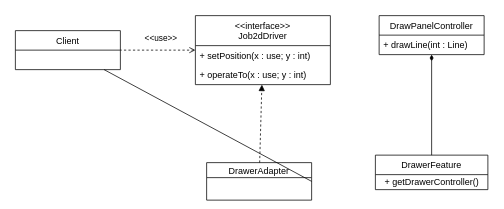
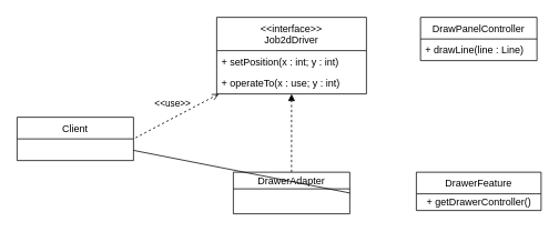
  <mxCell id="0" />
  <mxCell id="1" parent="0" />
- <mxCell id="2" value="Client" style="swimlane;fontStyle=0;childLayout=stackLayout;horizontal=1;startSize=26;fillColor=none;horizontalStack=0;resizeParent=1;resizeParentMax=0;resizeLast=0;collapsible=1;marginBottom=0;" vertex="1" parent="1"><mxGeometry x="20" y="40" width="140" height="52" as="geometry"><mxRectangle x="10" y="190" width="60" height="26" as="alternateBounds" /></mxGeometry></mxCell>
+ <mxCell id="2" value="Client" style="swimlane;fontStyle=0;childLayout=stackLayout;horizontal=1;startSize=26;fillColor=none;horizontalStack=0;resizeParent=1;resizeParentMax=0;resizeLast=0;collapsible=1;marginBottom=0;" vertex="1" parent="1"><mxGeometry x="20" y="140" width="140" height="52" as="geometry"><mxRectangle x="10" y="190" width="60" height="26" as="alternateBounds" /></mxGeometry></mxCell>
  <mxCell id="3" value="&lt;&lt;interface&gt;&gt;&#10;Job2dDriver" style="swimlane;fontStyle=0;childLayout=stackLayout;horizontal=1;startSize=40;fillColor=none;horizontalStack=0;resizeParent=1;resizeParentMax=0;resizeLast=0;collapsible=1;marginBottom=0;" vertex="1" parent="1"><mxGeometry x="260" y="20" width="180" height="92" as="geometry" /></mxCell>
- <mxCell id="4" value="+ setPosition(x : use; y : int)" style="text;strokeColor=none;fillColor=none;align=left;verticalAlign=top;spacingLeft=4;spacingRight=4;overflow=hidden;rotatable=0;points=[[0,0.5],[1,0.5]];portConstraint=eastwest;" vertex="1" parent="3"><mxGeometry y="40" width="180" height="26" as="geometry" /></mxCell>
+ <mxCell id="4" value="+ setPosition(x : int; y : int)" style="text;strokeColor=none;fillColor=none;align=left;verticalAlign=top;spacingLeft=4;spacingRight=4;overflow=hidden;rotatable=0;points=[[0,0.5],[1,0.5]];portConstraint=eastwest;" vertex="1" parent="3"><mxGeometry y="40" width="180" height="26" as="geometry" /></mxCell>
  <mxCell id="5" value="+ operateTo(x : use; y : int)" style="text;strokeColor=none;fillColor=none;align=left;verticalAlign=top;spacingLeft=4;spacingRight=4;overflow=hidden;rotatable=0;points=[[0,0.5],[1,0.5]];portConstraint=eastwest;" vertex="1" parent="3"><mxGeometry y="66" width="180" height="26" as="geometry" /></mxCell>
- <mxCell id="6" value="DrawerAdapter" style="swimlane;fontStyle=0;childLayout=stackLayout;horizontal=1;startSize=20;fillColor=none;horizontalStack=0;resizeParent=1;resizeParentMax=0;resizeLast=0;collapsible=1;marginBottom=0;" vertex="1" parent="1"><mxGeometry x="275" y="216" width="140" height="50" as="geometry" /></mxCell>
+ <mxCell id="6" value="DrawerAdapter" style="swimlane;fontStyle=0;childLayout=stackLayout;horizontal=1;startSize=20;fillColor=none;horizontalStack=0;resizeParent=1;resizeParentMax=0;resizeLast=0;collapsible=1;marginBottom=0;" vertex="1" parent="1"><mxGeometry x="280" y="206" width="140" height="50" as="geometry" /></mxCell>
  <mxCell id="7" value="DrawPanelController" style="swimlane;fontStyle=0;childLayout=stackLayout;horizontal=1;startSize=26;fillColor=none;horizontalStack=0;resizeParent=1;resizeParentMax=0;resizeLast=0;collapsible=1;marginBottom=0;" vertex="1" parent="1"><mxGeometry x="505" y="20" width="140" height="52" as="geometry" /></mxCell>
- <mxCell id="8" value="+ drawLine(int : Line)" style="text;strokeColor=none;fillColor=none;align=left;verticalAlign=top;spacingLeft=4;spacingRight=4;overflow=hidden;rotatable=0;points=[[0,0.5],[1,0.5]];portConstraint=eastwest;" vertex="1" parent="7"><mxGeometry y="26" width="140" height="26" as="geometry" /></mxCell>
+ <mxCell id="8" value="+ drawLine(line : Line)" style="text;strokeColor=none;fillColor=none;align=left;verticalAlign=top;spacingLeft=4;spacingRight=4;overflow=hidden;rotatable=0;points=[[0,0.5],[1,0.5]];portConstraint=eastwest;" vertex="1" parent="7"><mxGeometry y="26" width="140" height="26" as="geometry" /></mxCell>
  <mxCell id="9" value="DrawerFeature" style="swimlane;fontStyle=0;childLayout=stackLayout;horizontal=1;startSize=26;fillColor=none;horizontalStack=0;resizeParent=1;resizeParentMax=0;resizeLast=0;collapsible=1;marginBottom=0;" vertex="1" parent="1"><mxGeometry x="500" y="206" width="150" height="46" as="geometry" /></mxCell>
  <mxCell id="10" value="+ getDrawerController()" style="text;html=1;align=center;verticalAlign=middle;resizable=0;points=[];autosize=1;" vertex="1" parent="9"><mxGeometry y="26" width="150" height="20" as="geometry" /></mxCell>
  <mxCell id="11" value="&amp;lt;&amp;lt;use&amp;gt;&amp;gt;" style="endArrow=none;dashed=1;html=1;verticalAlign=middle;horizontal=1;textDirection=ltr;entryX=1;entryY=0.5;entryDx=0;entryDy=0;startArrow=open;startFill=0;" edge="1" parent="1" source="3" target="2"><mxGeometry x="-0.077" y="-16" width="50" height="50" relative="1" as="geometry"><mxPoint x="630" y="210" as="sourcePoint" /><mxPoint x="580" y="260" as="targetPoint" /><mxPoint as="offset" /></mxGeometry></mxCell>
  <mxCell id="12" value="" style="endArrow=block;dashed=1;html=1;startArrow=none;startFill=0;endFill=1;" edge="1" parent="1" source="6" target="3"><mxGeometry width="50" height="50" relative="1" as="geometry"><mxPoint x="580" y="260" as="sourcePoint" /><mxPoint x="630" y="210" as="targetPoint" /></mxGeometry></mxCell>
- <mxCell id="13" value="" style="endArrow=diamondThin;html=1;exitX=0.5;exitY=0;exitDx=0;exitDy=0;endFill=1;" edge="1" parent="1" source="9" target="7"><mxGeometry width="50" height="50" relative="1" as="geometry"><mxPoint x="550" y="190" as="sourcePoint" /><mxPoint x="600" y="140" as="targetPoint" /></mxGeometry></mxCell>
  <mxCell id="14" value="" style="endArrow=none;html=1;exitX=1;exitY=0.5;exitDx=0;exitDy=0;" edge="1" parent="1" source="6" target="2"><mxGeometry width="50" height="50" relative="1" as="geometry"><mxPoint x="580" y="260" as="sourcePoint" /><mxPoint x="630" y="210" as="targetPoint" /></mxGeometry></mxCell>
